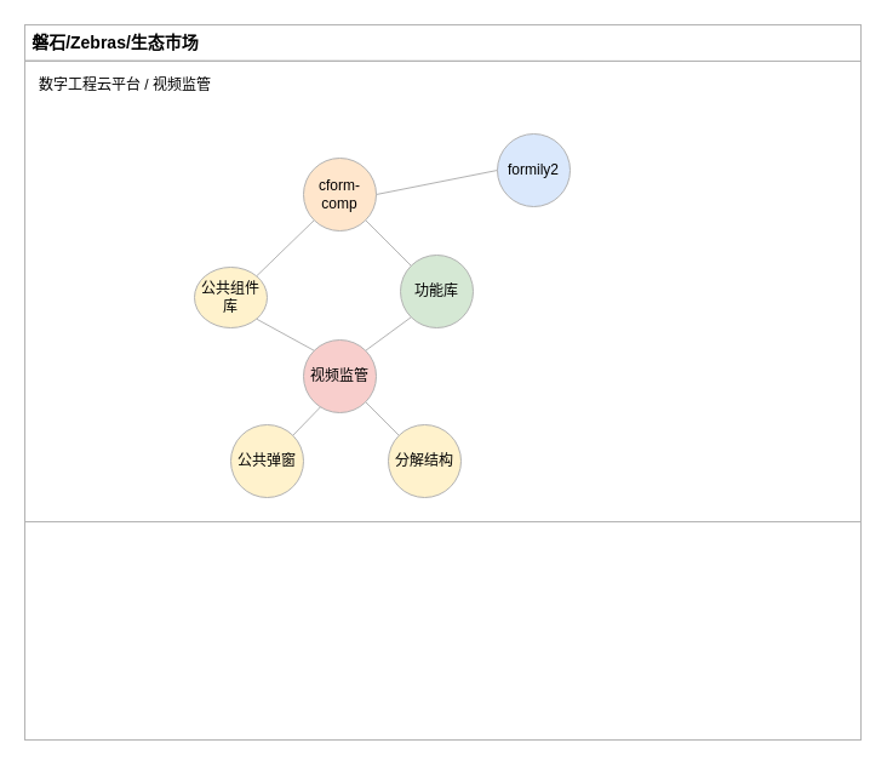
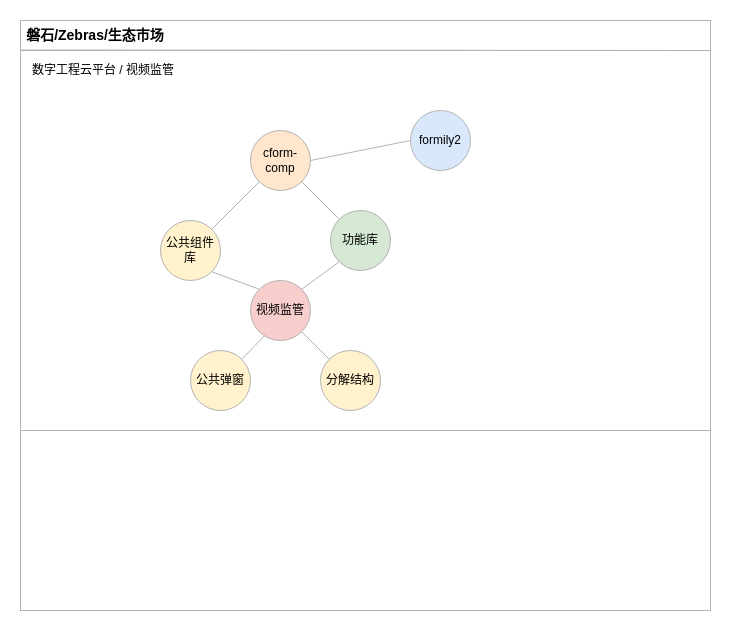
  <mxCell id="0" />
  <mxCell id="1" parent="0" />
  <mxCell id="2" value="" style="rounded=0;whiteSpace=wrap;html=1;fillColor=none;strokeColor=#B3B3B3;shadow=0;" vertex="1" parent="1"><mxGeometry x="20" y="20" width="690" height="590" as="geometry" /></mxCell>
  <mxCell id="3" value="磐石/Zebras/生态市场" style="text;html=1;align=center;verticalAlign=middle;whiteSpace=wrap;rounded=0;fontSize=14;fontStyle=1;shadow=0;strokeColor=none;" vertex="1" parent="1"><mxGeometry x="20" y="20" width="150" height="30" as="geometry" /></mxCell>
  <mxCell id="4" value="" style="endArrow=none;html=1;rounded=0;exitX=0;exitY=0.75;exitDx=0;exitDy=0;strokeColor=#B3B3B3;shadow=0;" edge="1" parent="1"><mxGeometry width="50" height="50" relative="1" as="geometry"><mxPoint x="20" y="49.5" as="sourcePoint" /><mxPoint x="710" y="50" as="targetPoint" /></mxGeometry></mxCell>
  <mxCell id="5" value="" style="rounded=0;whiteSpace=wrap;html=1;strokeColor=#B3B3B3;" vertex="1" parent="1"><mxGeometry x="20" y="50" width="690" height="560" as="geometry" /></mxCell>
  <mxCell id="6" value="数字工程云平台 / 视频监管" style="text;html=1;align=left;verticalAlign=middle;whiteSpace=wrap;rounded=0;strokeColor=none;" vertex="1" parent="1"><mxGeometry x="30" y="50" width="260" height="40" as="geometry" /></mxCell>
  <mxCell id="7" value="视频监管" style="ellipse;whiteSpace=wrap;html=1;aspect=fixed;fillColor=#f8cecc;strokeColor=#B3B3B3;" vertex="1" parent="1"><mxGeometry x="250" y="280" width="60" height="60" as="geometry" /></mxCell>
  <mxCell id="8" value="公共弹窗" style="ellipse;whiteSpace=wrap;html=1;aspect=fixed;fillColor=#fff2cc;strokeColor=#B3B3B3;" vertex="1" parent="1"><mxGeometry x="190" y="350" width="60" height="60" as="geometry" /></mxCell>
  <mxCell id="9" value="分解结构" style="ellipse;whiteSpace=wrap;html=1;aspect=fixed;fillColor=#fff2cc;strokeColor=#B3B3B3;" vertex="1" parent="1"><mxGeometry x="320" y="350" width="60" height="60" as="geometry" /></mxCell>
- <mxCell id="10" value="公共组件库" style="ellipse;whiteSpace=wrap;html=1;aspect=fixed;fillColor=#fff2cc;strokeColor=#B3B3B3;" vertex="1" parent="1"><mxGeometry x="160" y="220" width="60" height="50" as="geometry" /></mxCell>
+ <mxCell id="10" value="公共组件库" style="ellipse;whiteSpace=wrap;html=1;aspect=fixed;fillColor=#fff2cc;strokeColor=#B3B3B3;" vertex="1" parent="1"><mxGeometry x="160" y="220" width="60" height="60" as="geometry" /></mxCell>
  <mxCell id="11" value="cform-comp" style="ellipse;whiteSpace=wrap;html=1;aspect=fixed;fillColor=#ffe6cc;strokeColor=#B3B3B3;" vertex="1" parent="1"><mxGeometry x="250" y="130" width="60" height="60" as="geometry" /></mxCell>
  <mxCell id="12" value="功能库" style="ellipse;whiteSpace=wrap;html=1;aspect=fixed;fillColor=#d5e8d4;strokeColor=#B3B3B3;" vertex="1" parent="1"><mxGeometry x="330" y="210" width="60" height="60" as="geometry" /></mxCell>
  <mxCell id="13" value="formily2" style="ellipse;whiteSpace=wrap;html=1;aspect=fixed;fillColor=#dae8fc;strokeColor=#B3B3B3;" vertex="1" parent="1"><mxGeometry x="410" y="110" width="60" height="60" as="geometry" /></mxCell>
  <mxCell id="14" value="" style="rounded=0;whiteSpace=wrap;html=1;strokeColor=#B3B3B3;" vertex="1" parent="1"><mxGeometry x="20" y="430" width="690" height="180" as="geometry" /></mxCell>
  <mxCell id="15" value="" style="endArrow=none;html=1;rounded=0;exitX=1;exitY=0;exitDx=0;exitDy=0;entryX=0;entryY=1;entryDx=0;entryDy=0;strokeColor=#B3B3B3;" edge="1" parent="1" source="10" target="11"><mxGeometry width="50" height="50" relative="1" as="geometry"><mxPoint x="210" y="300" as="sourcePoint" /><mxPoint x="260" y="250" as="targetPoint" /></mxGeometry></mxCell>
  <mxCell id="16" value="" style="endArrow=none;html=1;rounded=0;exitX=0;exitY=0;exitDx=0;exitDy=0;entryX=1;entryY=1;entryDx=0;entryDy=0;strokeColor=#B3B3B3;" edge="1" parent="1" source="12" target="11"><mxGeometry width="50" height="50" relative="1" as="geometry"><mxPoint x="221" y="239" as="sourcePoint" /><mxPoint x="269" y="191" as="targetPoint" /></mxGeometry></mxCell>
  <mxCell id="17" value="" style="endArrow=none;html=1;rounded=0;exitX=0;exitY=0.5;exitDx=0;exitDy=0;entryX=1;entryY=0.5;entryDx=0;entryDy=0;strokeColor=#B3B3B3;" edge="1" parent="1" source="13" target="11"><mxGeometry width="50" height="50" relative="1" as="geometry"><mxPoint x="349" y="229" as="sourcePoint" /><mxPoint x="311" y="191" as="targetPoint" /></mxGeometry></mxCell>
  <mxCell id="18" value="" style="endArrow=none;html=1;rounded=0;exitX=0;exitY=0;exitDx=0;exitDy=0;entryX=1;entryY=1;entryDx=0;entryDy=0;strokeColor=#B3B3B3;" edge="1" parent="1" source="7" target="10"><mxGeometry width="50" height="50" relative="1" as="geometry"><mxPoint x="221" y="239" as="sourcePoint" /><mxPoint x="269" y="191" as="targetPoint" /></mxGeometry></mxCell>
  <mxCell id="19" value="" style="endArrow=none;html=1;rounded=0;exitX=0;exitY=1;exitDx=0;exitDy=0;entryX=1;entryY=0;entryDx=0;entryDy=0;strokeColor=#B3B3B3;" edge="1" parent="1" source="12" target="7"><mxGeometry width="50" height="50" relative="1" as="geometry"><mxPoint x="269" y="299" as="sourcePoint" /><mxPoint x="221" y="281" as="targetPoint" /></mxGeometry></mxCell>
  <mxCell id="20" value="" style="endArrow=none;html=1;rounded=0;exitX=0.238;exitY=0.917;exitDx=0;exitDy=0;entryX=1;entryY=0;entryDx=0;entryDy=0;exitPerimeter=0;strokeColor=#B3B3B3;" edge="1" parent="1" source="7" target="8"><mxGeometry width="50" height="50" relative="1" as="geometry"><mxPoint x="269" y="299" as="sourcePoint" /><mxPoint x="221" y="281" as="targetPoint" /></mxGeometry></mxCell>
  <mxCell id="21" value="" style="endArrow=none;html=1;rounded=0;exitX=1;exitY=1;exitDx=0;exitDy=0;entryX=0;entryY=0;entryDx=0;entryDy=0;strokeColor=#B3B3B3;" edge="1" parent="1" source="7" target="9"><mxGeometry width="50" height="50" relative="1" as="geometry"><mxPoint x="274" y="345" as="sourcePoint" /><mxPoint x="251" y="369" as="targetPoint" /></mxGeometry></mxCell>
